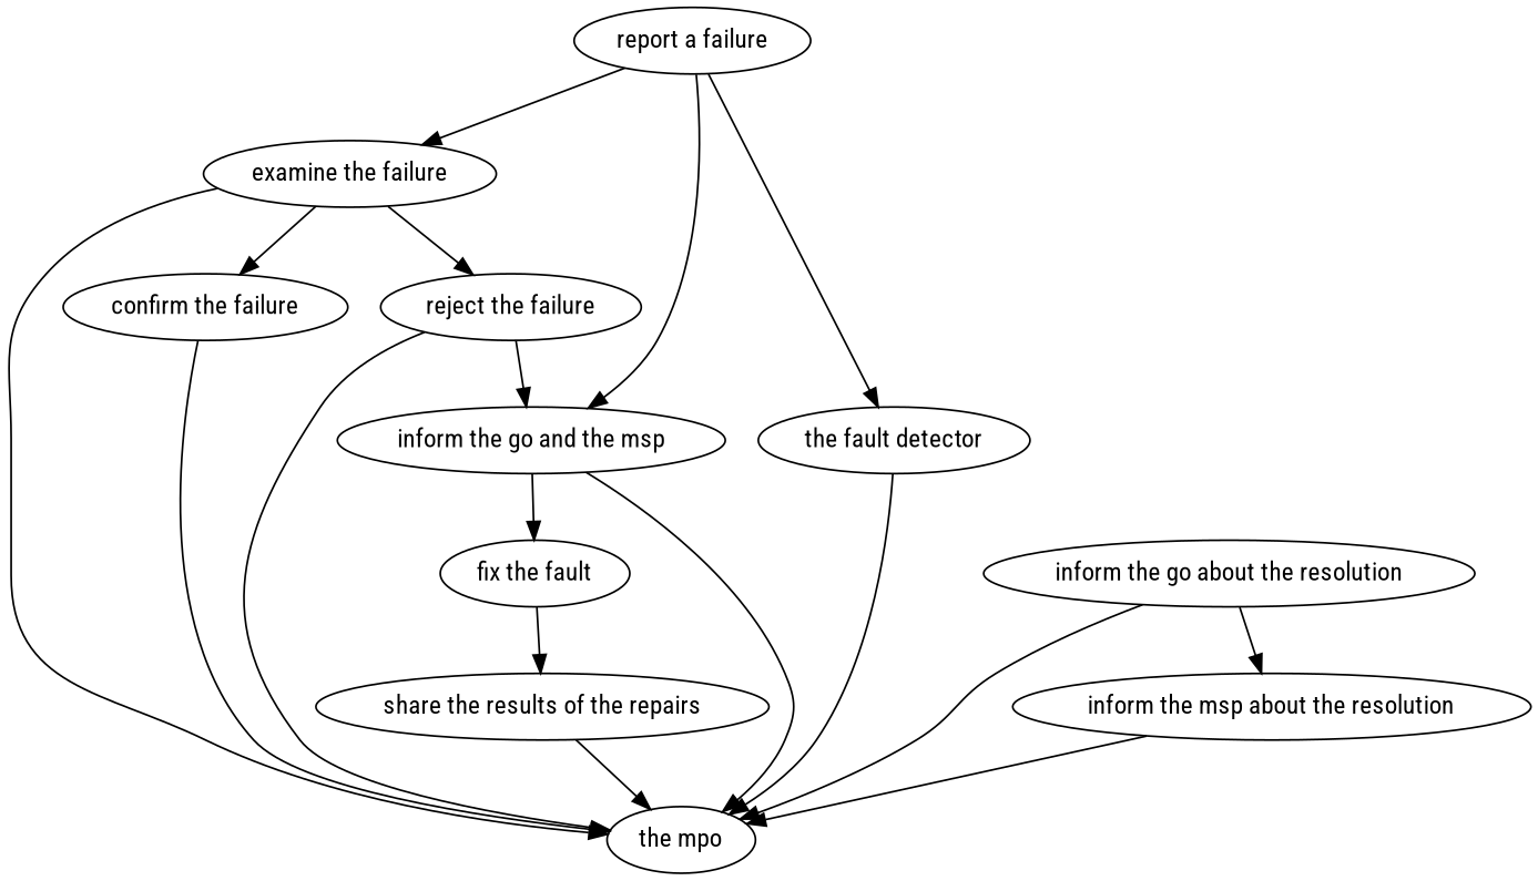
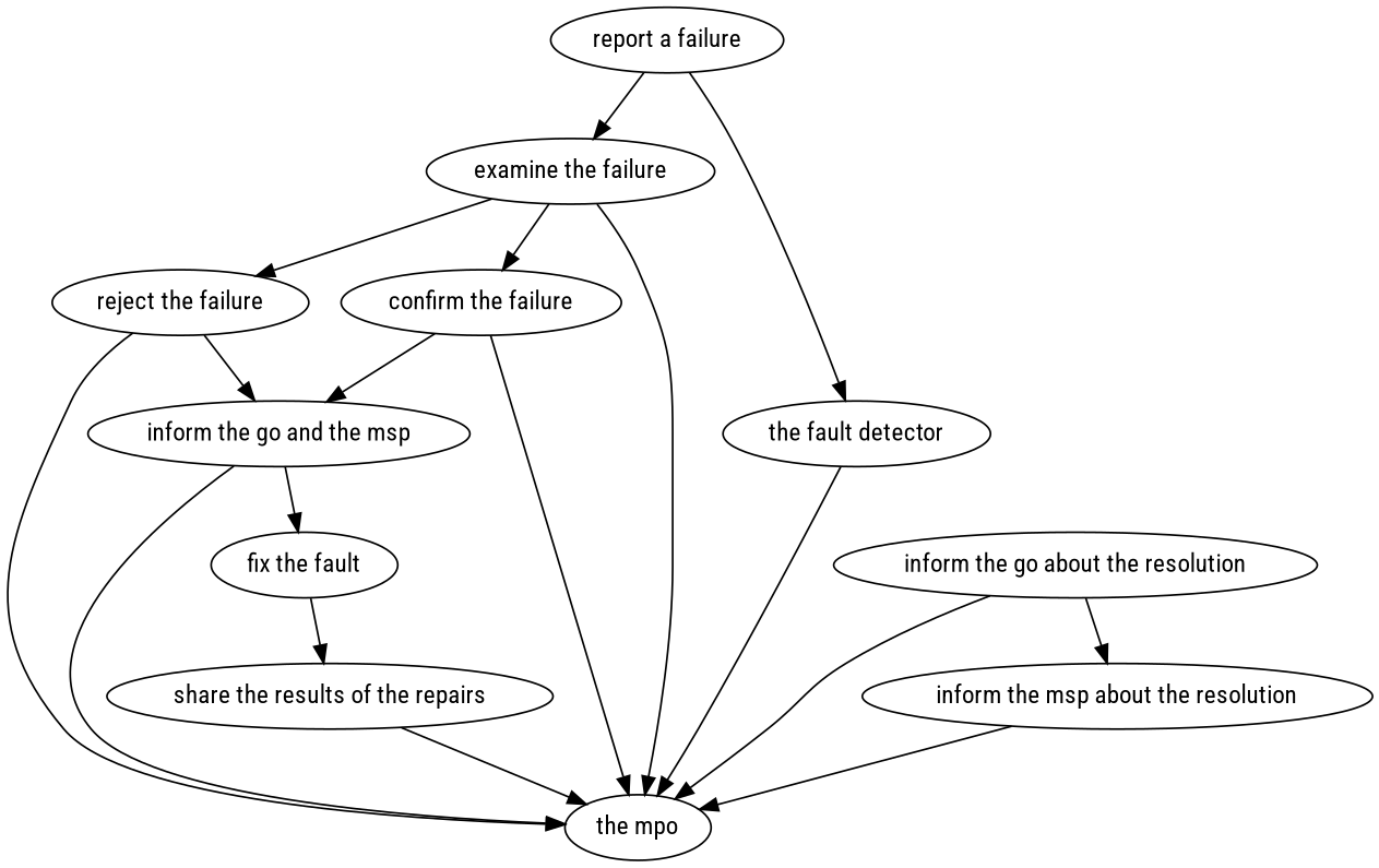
  strict digraph {
    fontname="Roboto Condensed"
    node [fontname="Roboto Condensed"]
    edge [attrs="{'type': 'actor performer', 'label': 'actor performer'}" fontname="Roboto Condensed"]
    "report a failure" [attrs="{'type': 'Activity', 'label': 'report a failure'}"]
    "examine the failure" [attrs="{'type': 'Activity', 'label': 'examine the failure'}"]
    "the fault detector" [attrs="{'type': 'Actor', 'label': 'the fault detector'}"]
    "reject the failure" [attrs="{'type': 'Activity', 'label': 'reject the failure'}"]
    "confirm the failure" [attrs="{'type': 'Activity', 'label': 'confirm the failure'}"]
    "the mpo" [attrs="{'type': 'Actor', 'label': 'the mpo'}"]
    "inform the go and the msp" [attrs="{'type': 'Activity', 'label': 'inform the go and the msp'}"]
    "fix the fault" [attrs="{'type': 'Activity', 'label': 'fix the fault'}"]
    "share the results of the repairs" [attrs="{'type': 'Activity', 'label': 'share the results of the repairs'}"]
    "inform the go about the resolution" [attrs="{'type': 'Activity', 'label': 'inform the go about the resolution'}"]
    "inform the msp about the resolution" [attrs="{'type': 'Activity', 'label': 'inform the msp about the resolution'}"]
    "report a failure" -> "examine the failure" [attrs="{'type': 'flow', 'label': 'flow'}"]
    "report a failure" -> "the fault detector"
    "examine the failure" -> "reject the failure" [attrs="{'type': 'flow', 'label': 'flow'}"]
    "examine the failure" -> "confirm the failure" [attrs="{'type': 'flow', 'label': 'flow'}"]
    "examine the failure" -> "the mpo"
    "the fault detector" -> "the mpo"
    "reject the failure" -> "the mpo"
    "reject the failure" -> "inform the go and the msp" [attrs="{'type': 'flow', 'label': 'flow'}"]
    "confirm the failure" -> "the mpo"
-   "report a failure" -> "inform the go and the msp" [attrs="{'type': 'flow', 'label': 'flow'}"]
+   "confirm the failure" -> "inform the go and the msp" [attrs="{'type': 'flow', 'label': 'flow'}"]
    "inform the go and the msp" -> "the mpo"
    "inform the go and the msp" -> "fix the fault" [attrs="{'type': 'flow', 'label': 'flow'}"]
    "fix the fault" -> "share the results of the repairs" [attrs="{'type': 'flow', 'label': 'flow'}"]
    "share the results of the repairs" -> "the mpo"
    "inform the go about the resolution" -> "the mpo"
    "inform the go about the resolution" -> "inform the msp about the resolution" [attrs="{'type': 'flow', 'label': 'flow'}"]
    "inform the msp about the resolution" -> "the mpo"
  }
